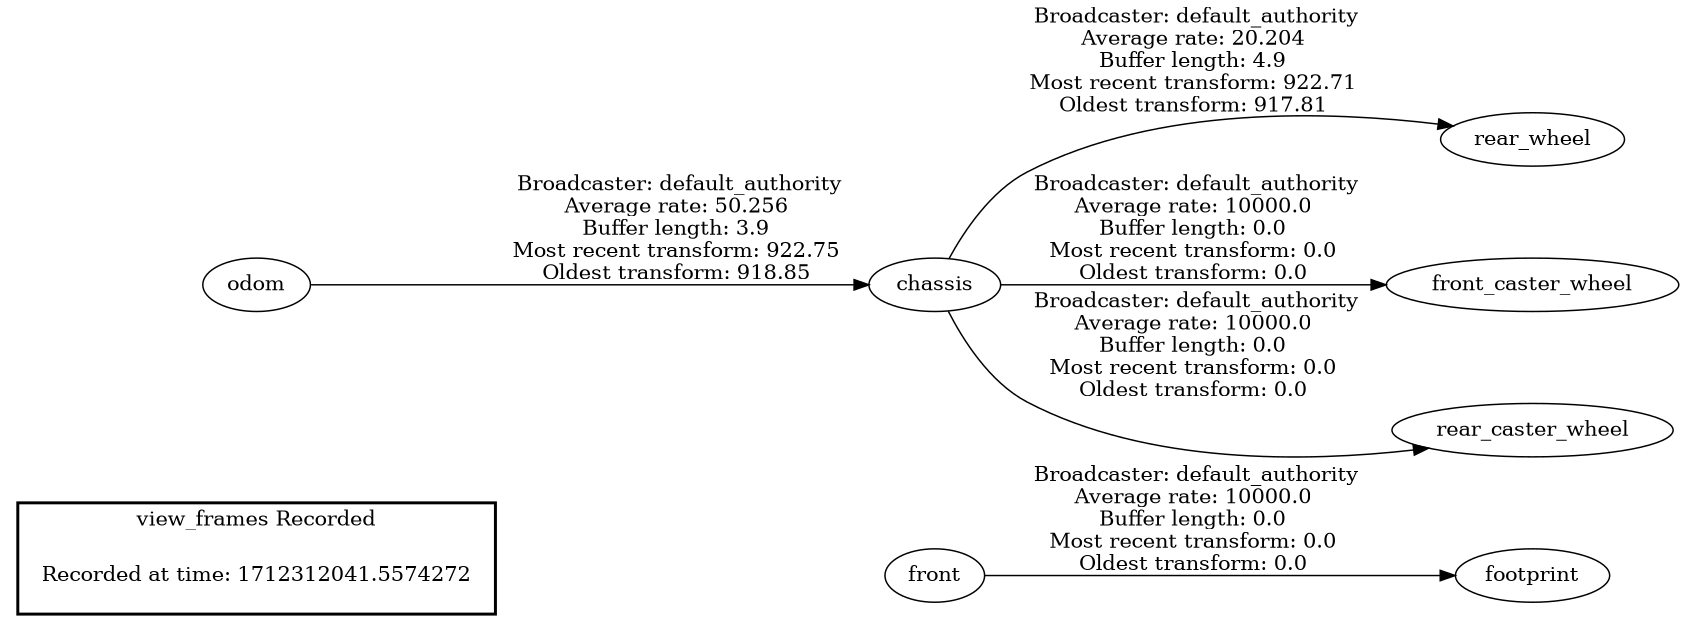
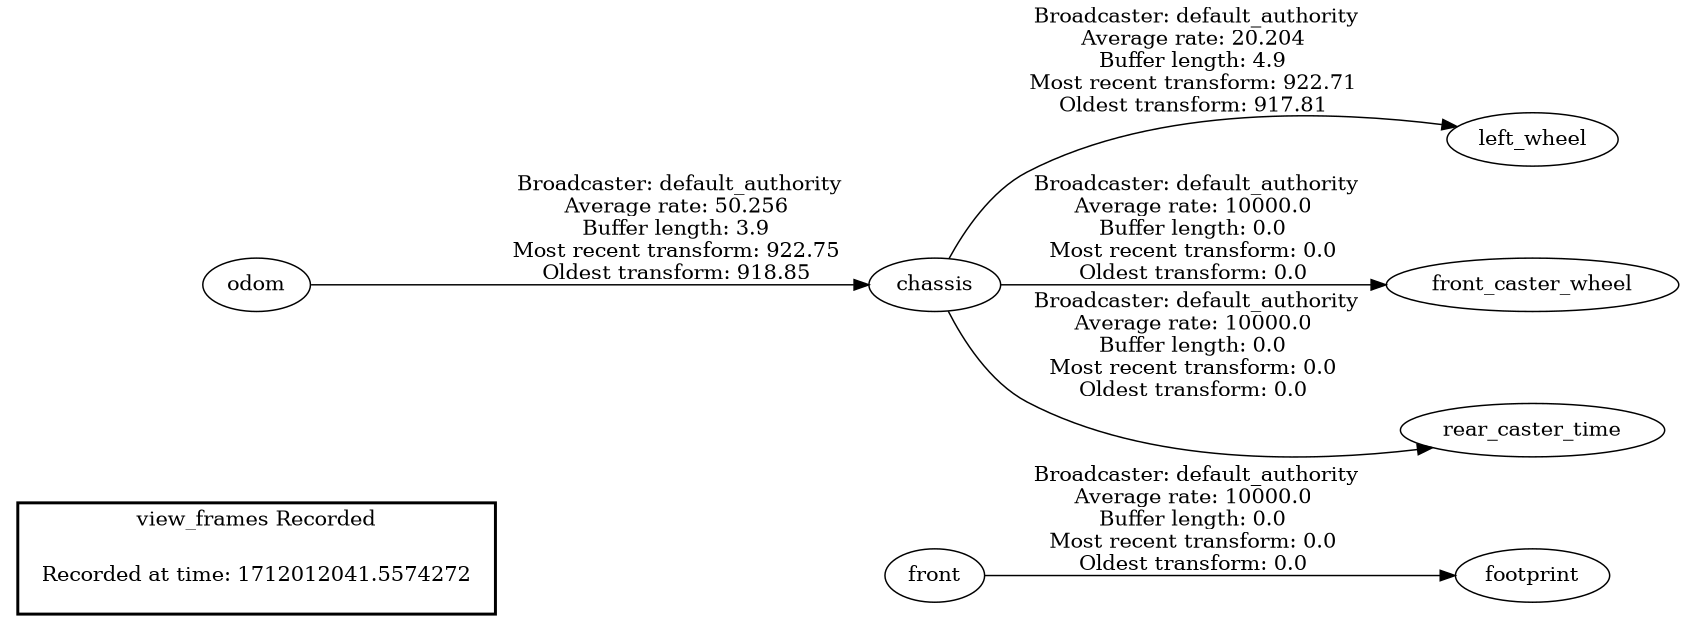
  digraph {
    rankdir=LR
-   "Recorded at time: 1712312041.5574272" [shape=plaintext]
+   "Recorded at time: 1712312041.5574272" [shape=plaintext label="Recorded at time: 1712012041.5574272"]
    n2 [label=front]
    odom
    chassis
-   left_wheel [label=rear_wheel]
+   left_wheel
    front_caster_wheel
-   rear_caster_wheel
+   rear_caster_wheel [label=rear_caster_time]
    footprint
    subgraph cluster_1 {
      color=black
      label="view_frames Recorded"
      style=bold
      "Recorded at time: 1712312041.5574272"
    }
    "Recorded at time: 1712312041.5574272" -> n2 [style=invis]
    n2 -> footprint [label=" Broadcaster: default_authority\nAverage rate: 10000.0\nBuffer length: 0.0\nMost recent transform: 0.0\nOldest transform: 0.0\n"]
    odom -> chassis [label=" Broadcaster: default_authority\nAverage rate: 50.256\nBuffer length: 3.9\nMost recent transform: 922.75\nOldest transform: 918.85\n"]
    chassis -> left_wheel [label=" Broadcaster: default_authority\nAverage rate: 20.204\nBuffer length: 4.9\nMost recent transform: 922.71\nOldest transform: 917.81\n"]
    chassis -> front_caster_wheel [label=" Broadcaster: default_authority\nAverage rate: 10000.0\nBuffer length: 0.0\nMost recent transform: 0.0\nOldest transform: 0.0\n"]
    chassis -> rear_caster_wheel [label=" Broadcaster: default_authority\nAverage rate: 10000.0\nBuffer length: 0.0\nMost recent transform: 0.0\nOldest transform: 0.0\n"]
  }
